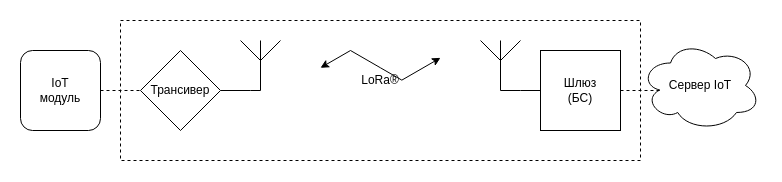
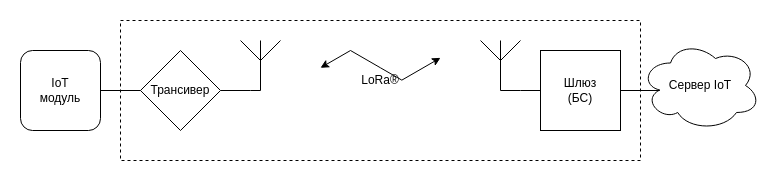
  <mxCell id="0" />
  <mxCell id="1" parent="0" />
  <mxCell id="2" style="edgeStyle=orthogonalEdgeStyle;rounded=0;orthogonalLoop=1;jettySize=auto;html=1;exitX=1;exitY=0.5;exitDx=0;exitDy=0;entryX=0.5;entryY=1;entryDx=0;entryDy=0;entryPerimeter=0;startArrow=none;startFill=0;endArrow=none;endFill=0;" edge="1" parent="1" source="3" target="7"><mxGeometry relative="1" as="geometry"><Array as="points"><mxPoint x="250" y="90" /><mxPoint x="250" y="90" /></Array></mxGeometry></mxCell>
  <mxCell id="3" value="Трансивер" style="rhombus;whiteSpace=wrap;html=1;aspect=fixed;" vertex="1" parent="1"><mxGeometry x="140" y="50" width="80" height="80" as="geometry" /></mxCell>
  <mxCell id="4" value="Сервер IoT" style="ellipse;shape=cloud;whiteSpace=wrap;html=1;" vertex="1" parent="1"><mxGeometry x="640" y="40" width="120" height="90" as="geometry" /></mxCell>
- <mxCell id="5" style="edgeStyle=orthogonalEdgeStyle;rounded=0;orthogonalLoop=1;jettySize=auto;html=1;exitX=1;exitY=0.5;exitDx=0;exitDy=0;entryX=0.16;entryY=0.55;entryDx=0;entryDy=0;entryPerimeter=0;startArrow=none;startFill=0;endArrow=none;endFill=0;dashed=1;" edge="1" parent="1" source="6" target="4"><mxGeometry relative="1" as="geometry" /></mxCell>
+ <mxCell id="5" style="edgeStyle=orthogonalEdgeStyle;rounded=0;orthogonalLoop=1;jettySize=auto;html=1;exitX=1;exitY=0.5;exitDx=0;exitDy=0;entryX=0.16;entryY=0.55;entryDx=0;entryDy=0;entryPerimeter=0;startArrow=none;startFill=0;endArrow=none;endFill=0;" edge="1" parent="1" source="6" target="4"><mxGeometry relative="1" as="geometry" /></mxCell>
  <mxCell id="6" value="Шлюз&lt;br&gt;(БС)" style="whiteSpace=wrap;html=1;aspect=fixed;" vertex="1" parent="1"><mxGeometry x="540" y="50" width="80" height="80" as="geometry" /></mxCell>
  <mxCell id="7" value="" style="verticalLabelPosition=bottom;shadow=0;dashed=0;align=center;html=1;verticalAlign=top;shape=mxgraph.electrical.radio.aerial_-_antenna_1;" vertex="1" parent="1"><mxGeometry x="240" y="40" width="40" height="50" as="geometry" /></mxCell>
  <mxCell id="8" style="edgeStyle=orthogonalEdgeStyle;rounded=0;orthogonalLoop=1;jettySize=auto;html=1;exitX=0.5;exitY=1;exitDx=0;exitDy=0;exitPerimeter=0;entryX=0;entryY=0.5;entryDx=0;entryDy=0;startArrow=none;startFill=0;endArrow=none;endFill=0;" edge="1" parent="1" source="9" target="6"><mxGeometry relative="1" as="geometry"><Array as="points"><mxPoint x="520" y="90" /><mxPoint x="520" y="90" /></Array></mxGeometry></mxCell>
  <mxCell id="9" value="" style="verticalLabelPosition=bottom;shadow=0;dashed=0;align=center;html=1;verticalAlign=top;shape=mxgraph.electrical.radio.aerial_-_antenna_1;" vertex="1" parent="1"><mxGeometry x="480" y="40" width="40" height="50" as="geometry" /></mxCell>
  <mxCell id="10" value="" style="edgeStyle=isometricEdgeStyle;endArrow=classic;html=1;rounded=0;startArrow=classic;startFill=1;endFill=1;" edge="1" parent="1"><mxGeometry width="50" height="100" relative="1" as="geometry"><mxPoint x="440" y="57.32" as="sourcePoint" /><mxPoint x="320" y="67.32" as="targetPoint" /><Array as="points"><mxPoint x="380" y="67.32" /></Array></mxGeometry></mxCell>
- <mxCell id="11" style="edgeStyle=orthogonalEdgeStyle;rounded=0;orthogonalLoop=1;jettySize=auto;html=1;exitX=1;exitY=0.5;exitDx=0;exitDy=0;entryX=0;entryY=0.5;entryDx=0;entryDy=0;startArrow=none;startFill=0;endArrow=none;endFill=0;dashed=1;" edge="1" parent="1" source="12" target="3"><mxGeometry relative="1" as="geometry" /></mxCell>
+ <mxCell id="11" style="edgeStyle=orthogonalEdgeStyle;rounded=0;orthogonalLoop=1;jettySize=auto;html=1;exitX=1;exitY=0.5;exitDx=0;exitDy=0;entryX=0;entryY=0.5;entryDx=0;entryDy=0;startArrow=none;startFill=0;endArrow=none;endFill=0;" edge="1" parent="1" source="12" target="3"><mxGeometry relative="1" as="geometry" /></mxCell>
  <mxCell id="12" value="IoT&lt;br&gt;модуль" style="rounded=1;whiteSpace=wrap;html=1;" vertex="1" parent="1"><mxGeometry x="20" y="50" width="80" height="80" as="geometry" /></mxCell>
  <mxCell id="13" value="" style="rounded=0;whiteSpace=wrap;html=1;fillColor=none;dashed=1;" vertex="1" parent="1"><mxGeometry x="120" y="20" width="520" height="140" as="geometry" /></mxCell>
  <mxCell id="14" value="LoRa®" style="text;html=1;strokeColor=none;fillColor=none;align=center;verticalAlign=middle;whiteSpace=wrap;rounded=0;" vertex="1" parent="1"><mxGeometry x="350" y="65" width="60" height="30" as="geometry" /></mxCell>
